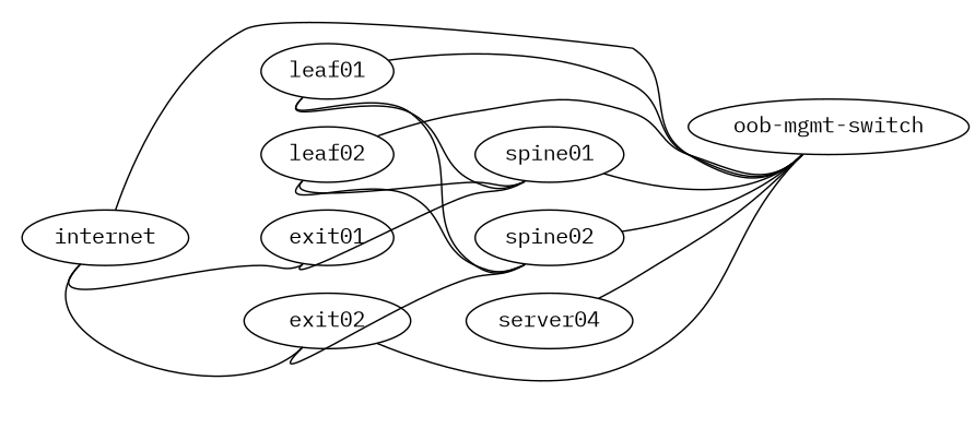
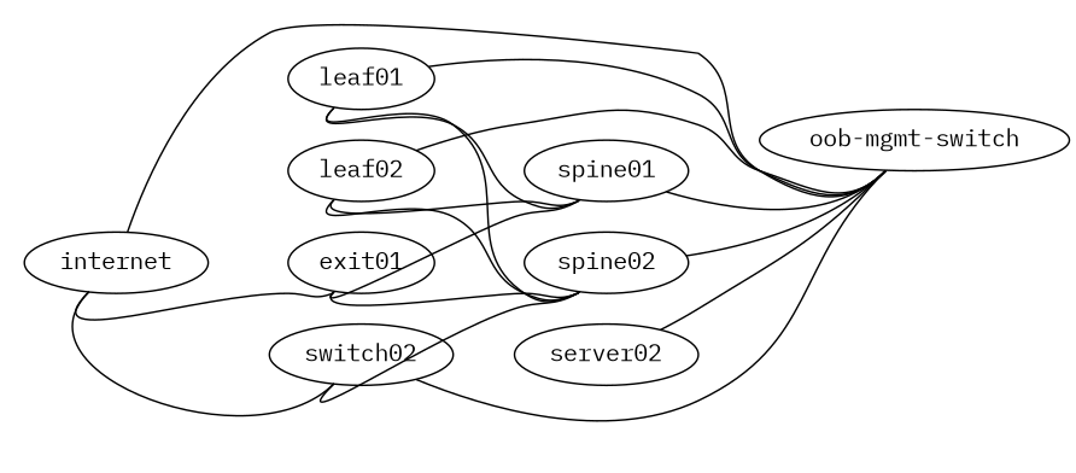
  graph {
    fontname="IBM Plex Mono"
    rankdir=LR
    node [config="./helper_scripts/config_switch.sh" fontname="IBM Plex Mono" function=spine memory=768 os="CumulusCommunity/cumulus-vx" version="3.7.3"]
    edge [fontname="IBM Plex Mono" headport=swp1 tailport=eth0]
    spine01
    leaf01 [function=leaf]
    spine02
    "oob-mgmt-switch" [config="./helper_scripts/config_oob_switch.sh" function="oob-switch" vagrant=eth0]
    leaf02 [function=leaf]
    exit01 [function=exit]
-   exit02 [function=exit]
-   server02 [config="./helper_scripts/config_server.sh" function=host memory=512 os="yk0/ubuntu-xenial" label=server04 version=""]
+   exit02 [function=exit label=switch02]
+   server02 [config="./helper_scripts/config_server.sh" function=host memory=512 os="yk0/ubuntu-xenial" version=""]
    internet [config="./helper_scripts/config_internet.sh" function=internet vagrant=swp48]
    spine01 -- "oob-mgmt-switch" [headport=swp10 left_mac="a0:00:00:00:00:21"]
    leaf01 -- spine01 [tailport=swp51]
    leaf01 -- spine02 [tailport=swp52]
    leaf01 -- "oob-mgmt-switch" [headport=swp6 left_mac="a0:00:00:00:00:11"]
    spine02 -- "oob-mgmt-switch" [headport=swp11 left_mac="a0:00:00:00:00:22"]
    leaf02 -- spine01 [headport=swp2 tailport=swp51]
    leaf02 -- spine02 [headport=swp2 tailport=swp52]
    leaf02 -- "oob-mgmt-switch" [headport=swp7 left_mac="a0:00:00:00:00:12"]
    exit01 -- spine01 [headport=swp30 tailport=swp51]
+   exit01 -- spine02 [headport=swp30 tailport=swp52]
    exit02 -- spine02 [headport=swp29 tailport=swp52]
    exit02 -- "oob-mgmt-switch" [headport=swp13 left_mac="a0:00:00:00:00:42"]
    server02 -- "oob-mgmt-switch" [headport=swp3 left_mac="a0:00:00:00:00:32"]
    internet -- "oob-mgmt-switch" [headport=swp15 left_mac="a0:00:00:00:00:50"]
    internet -- exit01 [headport=swp44 tailport=swp1]
    internet -- exit02 [headport=swp44 tailport=swp2]
  }
